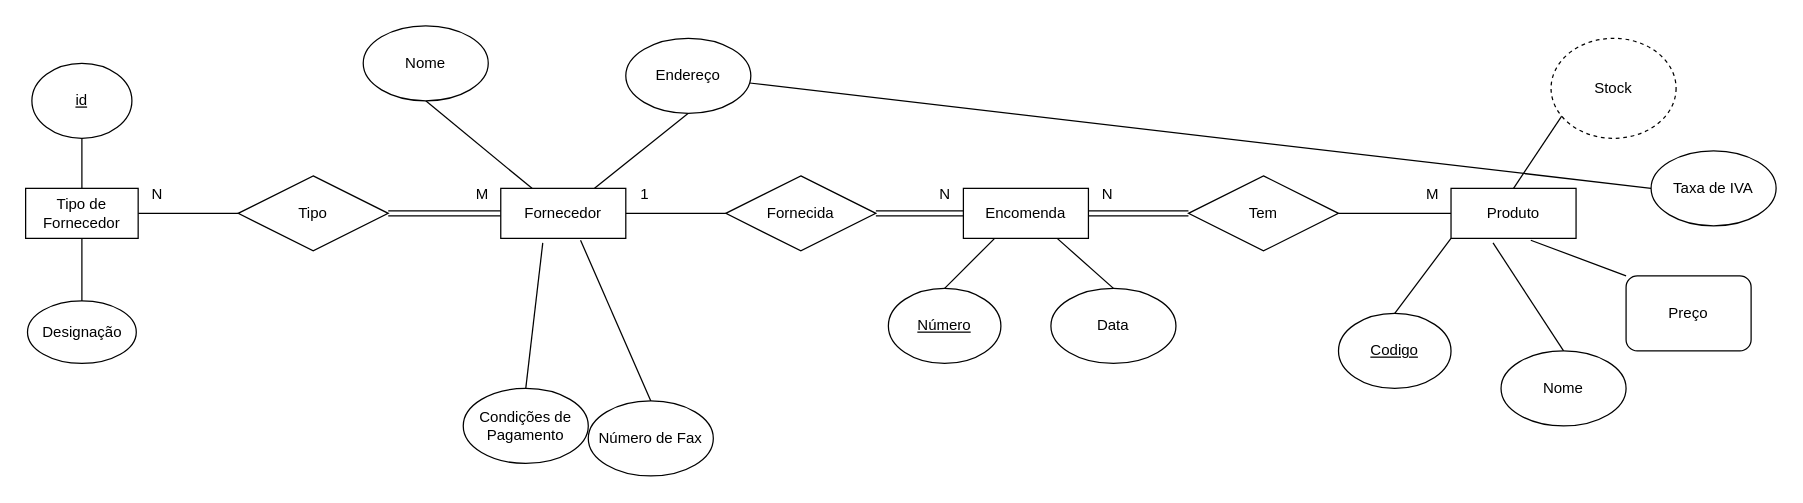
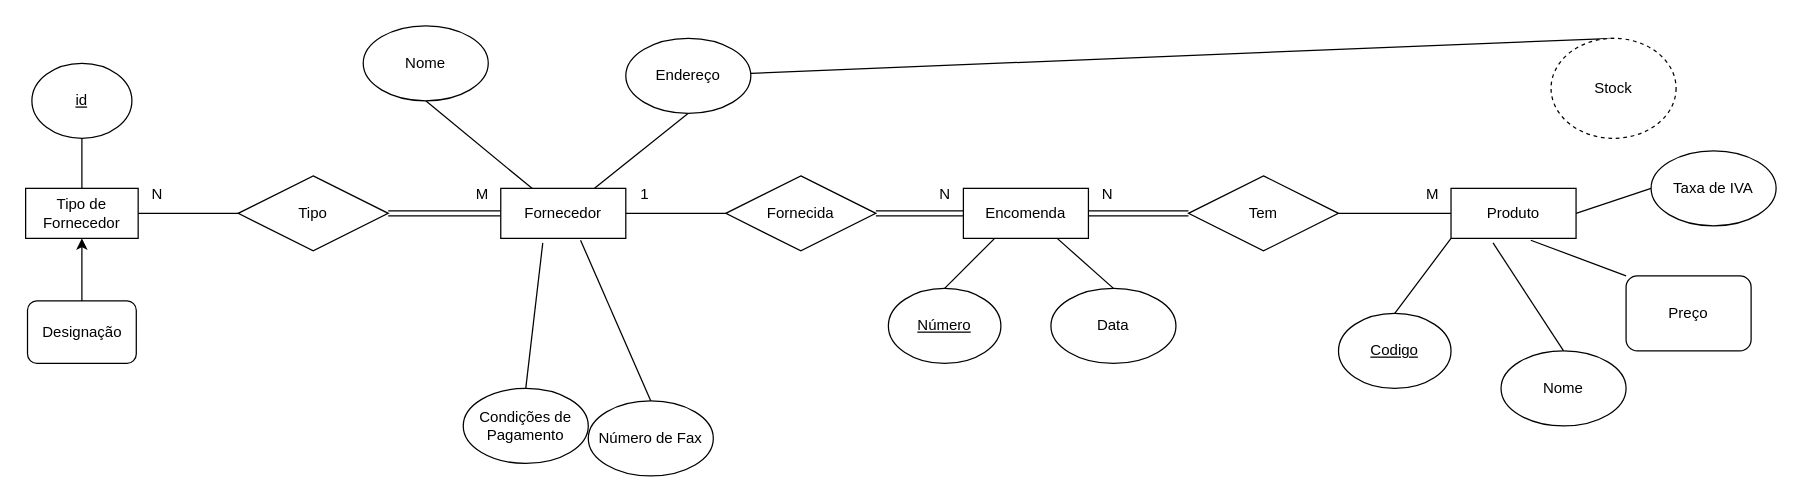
  <mxCell id="0" />
  <mxCell id="1" parent="0" />
  <mxCell id="2" value="" style="endArrow=none;html=1;rounded=0;entryX=0;entryY=1;entryDx=0;entryDy=0;exitX=0.5;exitY=0;exitDx=0;exitDy=0;" parent="1" source="6" target="32" edge="1"><mxGeometry width="50" height="50" relative="1" as="geometry"><mxPoint x="1130" y="250" as="sourcePoint" /><mxPoint x="1170" y="270" as="targetPoint" /></mxGeometry></mxCell>
  <mxCell id="3" value="" style="endArrow=none;html=1;rounded=0;entryX=0.336;entryY=1.09;entryDx=0;entryDy=0;entryPerimeter=0;exitX=0.5;exitY=0;exitDx=0;exitDy=0;" parent="1" source="7" target="32" edge="1"><mxGeometry width="50" height="50" relative="1" as="geometry"><mxPoint x="1230" y="380" as="sourcePoint" /><mxPoint x="1280" y="330" as="targetPoint" /></mxGeometry></mxCell>
  <mxCell id="4" value="" style="endArrow=none;html=1;rounded=0;entryX=0.638;entryY=1.037;entryDx=0;entryDy=0;entryPerimeter=0;exitX=0;exitY=0;exitDx=0;exitDy=0;" parent="1" source="8" target="32" edge="1"><mxGeometry width="50" height="50" relative="1" as="geometry"><mxPoint x="1330" y="320" as="sourcePoint" /><mxPoint x="1350" y="300" as="targetPoint" /></mxGeometry></mxCell>
- <mxCell id="5" value="" style="endArrow=none;html=1;rounded=0;exitX=0;exitY=0.5;exitDx=0;exitDy=0;" parent="1" source="9" target="15" edge="1"><mxGeometry width="50" height="50" relative="1" as="geometry"><mxPoint x="1380" y="280" as="sourcePoint" /><mxPoint x="1360.32" y="205.4" as="targetPoint" /></mxGeometry></mxCell>
+ <mxCell id="5" value="" style="endArrow=none;html=1;rounded=0;entryX=1;entryY=0.5;entryDx=0;entryDy=0;exitX=0;exitY=0.5;exitDx=0;exitDy=0;" parent="1" source="9" target="32" edge="1"><mxGeometry width="50" height="50" relative="1" as="geometry"><mxPoint x="1380" y="280" as="sourcePoint" /><mxPoint x="1360.32" y="205.4" as="targetPoint" /></mxGeometry></mxCell>
  <mxCell id="6" value="&lt;u&gt;Codigo&lt;/u&gt;" style="ellipse;whiteSpace=wrap;html=1;" parent="1" vertex="1"><mxGeometry x="1070" y="250" width="90" height="60" as="geometry" /></mxCell>
  <mxCell id="7" value="Nome" style="ellipse;whiteSpace=wrap;html=1;" parent="1" vertex="1"><mxGeometry x="1200" y="280" width="100" height="60" as="geometry" /></mxCell>
  <mxCell id="8" value="Preço" style="whiteSpace=wrap;html=1;rounded=1;" parent="1" vertex="1"><mxGeometry x="1300" y="220" width="100" height="60" as="geometry" /></mxCell>
  <mxCell id="9" value="Taxa de IVA" style="ellipse;whiteSpace=wrap;html=1;" parent="1" vertex="1"><mxGeometry x="1320" y="120" width="100" height="60" as="geometry" /></mxCell>
  <mxCell id="10" value="" style="endArrow=none;html=1;rounded=0;entryX=0.336;entryY=1.09;entryDx=0;entryDy=0;entryPerimeter=0;exitX=0.5;exitY=0;exitDx=0;exitDy=0;" parent="1" source="13" target="42" edge="1"><mxGeometry width="50" height="50" relative="1" as="geometry"><mxPoint x="400" y="380" as="sourcePoint" /><mxPoint x="450" y="330" as="targetPoint" /></mxGeometry></mxCell>
  <mxCell id="11" value="" style="endArrow=none;html=1;rounded=0;entryX=0.638;entryY=1.037;entryDx=0;entryDy=0;entryPerimeter=0;exitX=0.5;exitY=0;exitDx=0;exitDy=0;" parent="1" source="14" target="42" edge="1"><mxGeometry width="50" height="50" relative="1" as="geometry"><mxPoint x="500" y="320" as="sourcePoint" /><mxPoint x="520" y="300" as="targetPoint" /></mxGeometry></mxCell>
  <mxCell id="12" value="" style="endArrow=none;html=1;rounded=0;entryX=0.75;entryY=0;entryDx=0;entryDy=0;exitX=0.5;exitY=1;exitDx=0;exitDy=0;" parent="1" source="15" target="42" edge="1"><mxGeometry width="50" height="50" relative="1" as="geometry"><mxPoint x="550" y="280" as="sourcePoint" /><mxPoint x="530.32" y="205.4" as="targetPoint" /></mxGeometry></mxCell>
  <mxCell id="13" value="Condições de Pagamento" style="ellipse;whiteSpace=wrap;html=1;" parent="1" vertex="1"><mxGeometry x="370" y="310" width="100" height="60" as="geometry" /></mxCell>
  <mxCell id="14" value="Número de Fax" style="ellipse;whiteSpace=wrap;html=1;" parent="1" vertex="1"><mxGeometry x="470" y="320" width="100" height="60" as="geometry" /></mxCell>
  <mxCell id="15" value="Endereço" style="ellipse;whiteSpace=wrap;html=1;" parent="1" vertex="1"><mxGeometry x="500" y="30" width="100" height="60" as="geometry" /></mxCell>
  <mxCell id="16" value="" style="endArrow=none;html=1;rounded=0;entryX=0.25;entryY=0;entryDx=0;entryDy=0;exitX=0.5;exitY=1;exitDx=0;exitDy=0;" parent="1" source="17" target="42" edge="1"><mxGeometry width="50" height="50" relative="1" as="geometry"><mxPoint x="570" y="300" as="sourcePoint" /><mxPoint x="510" y="210" as="targetPoint" /></mxGeometry></mxCell>
  <mxCell id="17" value="Nome" style="ellipse;whiteSpace=wrap;html=1;" parent="1" vertex="1"><mxGeometry x="290" y="20" width="100" height="60" as="geometry" /></mxCell>
  <mxCell id="18" value="" style="endArrow=none;html=1;rounded=0;entryX=0.25;entryY=1;entryDx=0;entryDy=0;exitX=0.5;exitY=0;exitDx=0;exitDy=0;" parent="1" source="20" target="28" edge="1"><mxGeometry width="50" height="50" relative="1" as="geometry"><mxPoint x="790" y="250" as="sourcePoint" /><mxPoint x="830" y="270" as="targetPoint" /></mxGeometry></mxCell>
  <mxCell id="19" value="" style="endArrow=none;html=1;rounded=0;entryX=0.75;entryY=1;entryDx=0;entryDy=0;exitX=0.5;exitY=0;exitDx=0;exitDy=0;" parent="1" source="21" target="28" edge="1"><mxGeometry width="50" height="50" relative="1" as="geometry"><mxPoint x="890" y="380" as="sourcePoint" /><mxPoint x="940" y="330" as="targetPoint" /></mxGeometry></mxCell>
  <mxCell id="20" value="&lt;u&gt;Número&lt;/u&gt;" style="ellipse;whiteSpace=wrap;html=1;" parent="1" vertex="1"><mxGeometry x="710" y="230" width="90" height="60" as="geometry" /></mxCell>
  <mxCell id="21" value="Data" style="ellipse;whiteSpace=wrap;html=1;" parent="1" vertex="1"><mxGeometry x="840" y="230" width="100" height="60" as="geometry" /></mxCell>
  <mxCell id="22" value="" style="endArrow=none;html=1;rounded=0;exitX=1;exitY=0.5;exitDx=0;exitDy=0;entryX=0;entryY=0.5;entryDx=0;entryDy=0;" parent="1" source="42" target="34" edge="1"><mxGeometry width="50" height="50" relative="1" as="geometry"><mxPoint x="670" y="370" as="sourcePoint" /><mxPoint x="590" y="170" as="targetPoint" /></mxGeometry></mxCell>
  <mxCell id="23" value="" style="endArrow=none;html=1;rounded=0;exitX=1;exitY=0.5;exitDx=0;exitDy=0;entryX=0;entryY=0.5;entryDx=0;entryDy=0;" parent="1" source="35" target="32" edge="1"><mxGeometry width="50" height="50" relative="1" as="geometry"><mxPoint x="1060" y="170" as="sourcePoint" /><mxPoint x="1140" y="170" as="targetPoint" /></mxGeometry></mxCell>
- <mxCell id="24" value="" style="endArrow=none;html=1;rounded=0;entryX=0.5;entryY=0;entryDx=0;entryDy=0;exitX=0.5;exitY=0;exitDx=0;exitDy=0;" parent="1" source="25" target="32" edge="1"><mxGeometry width="50" height="50" relative="1" as="geometry"><mxPoint x="1225" y="115" as="sourcePoint" /><mxPoint x="1215" y="200" as="targetPoint" /></mxGeometry></mxCell>
+ <mxCell id="24" value="" style="endArrow=none;html=1;rounded=0;exitX=0.5;exitY=0;exitDx=0;exitDy=0;" parent="1" source="25" target="15" edge="1"><mxGeometry width="50" height="50" relative="1" as="geometry"><mxPoint x="1225" y="115" as="sourcePoint" /><mxPoint x="1215" y="200" as="targetPoint" /></mxGeometry></mxCell>
  <mxCell id="25" value="Stock" style="ellipse;whiteSpace=wrap;html=1;dashed=1;" parent="1" vertex="1"><mxGeometry x="1240" y="30" width="100" height="80" as="geometry" /></mxCell>
  <mxCell id="26" value="" style="group" parent="1" vertex="1" connectable="0"><mxGeometry x="740" y="140" width="160" height="50" as="geometry" /></mxCell>
  <mxCell id="27" value="" style="group" parent="26" vertex="1" connectable="0"><mxGeometry width="130" height="50" as="geometry" /></mxCell>
  <mxCell id="28" value="Encomenda" style="rounded=0;whiteSpace=wrap;html=1;" parent="27" vertex="1"><mxGeometry x="30" y="10" width="100" height="40" as="geometry" /></mxCell>
  <mxCell id="29" value="N" style="text;html=1;align=center;verticalAlign=middle;resizable=0;points=[];autosize=1;strokeColor=none;fillColor=none;" parent="27" vertex="1"><mxGeometry width="30" height="30" as="geometry" /></mxCell>
  <mxCell id="30" value="N" style="text;html=1;align=center;verticalAlign=middle;resizable=0;points=[];autosize=1;strokeColor=none;fillColor=none;" parent="26" vertex="1"><mxGeometry x="130" width="30" height="30" as="geometry" /></mxCell>
  <mxCell id="31" value="" style="group" parent="1" vertex="1" connectable="0"><mxGeometry x="1130" y="140" width="130" height="50" as="geometry" /></mxCell>
  <mxCell id="32" value="Produto" style="rounded=0;whiteSpace=wrap;html=1;" parent="31" vertex="1"><mxGeometry x="30" y="10" width="100" height="40" as="geometry" /></mxCell>
  <mxCell id="33" value="M" style="text;html=1;align=center;verticalAlign=middle;resizable=0;points=[];autosize=1;strokeColor=none;fillColor=none;" parent="31" vertex="1"><mxGeometry width="30" height="30" as="geometry" /></mxCell>
  <mxCell id="34" value="Fornecida" style="shape=rhombus;perimeter=rhombusPerimeter;whiteSpace=wrap;html=1;align=center;" parent="1" vertex="1"><mxGeometry x="580" y="140" width="120" height="60" as="geometry" /></mxCell>
  <mxCell id="35" value="Tem" style="shape=rhombus;perimeter=rhombusPerimeter;whiteSpace=wrap;html=1;align=center;" parent="1" vertex="1"><mxGeometry x="950" y="140" width="120" height="60" as="geometry" /></mxCell>
  <mxCell id="36" value="" style="shape=link;html=1;rounded=0;exitX=1;exitY=0.5;exitDx=0;exitDy=0;entryX=0;entryY=0.5;entryDx=0;entryDy=0;" parent="1" source="34" target="28" edge="1"><mxGeometry width="100" relative="1" as="geometry"><mxPoint x="700" y="80" as="sourcePoint" /><mxPoint x="800" y="80" as="targetPoint" /></mxGeometry></mxCell>
  <mxCell id="37" value="" style="shape=link;html=1;rounded=0;exitX=1;exitY=0.5;exitDx=0;exitDy=0;entryX=0;entryY=0.5;entryDx=0;entryDy=0;" parent="1" source="28" target="35" edge="1"><mxGeometry width="100" relative="1" as="geometry"><mxPoint x="880" y="170" as="sourcePoint" /><mxPoint x="950" y="170" as="targetPoint" /></mxGeometry></mxCell>
  <mxCell id="38" value="" style="shape=link;html=1;rounded=0;entryX=0;entryY=0.5;entryDx=0;entryDy=0;exitX=1;exitY=0.5;exitDx=0;exitDy=0;" parent="1" source="39" target="42" edge="1"><mxGeometry width="100" relative="1" as="geometry"><mxPoint x="300" y="240" as="sourcePoint" /><mxPoint x="350" y="164.33" as="targetPoint" /></mxGeometry></mxCell>
  <mxCell id="39" value="Tipo" style="shape=rhombus;perimeter=rhombusPerimeter;whiteSpace=wrap;html=1;align=center;" parent="1" vertex="1"><mxGeometry x="190" y="140" width="120" height="60" as="geometry" /></mxCell>
  <mxCell id="40" value="" style="group" parent="1" vertex="1" connectable="0"><mxGeometry x="370" y="140" width="160" height="50" as="geometry" /></mxCell>
  <mxCell id="41" value="" style="group" parent="40" vertex="1" connectable="0"><mxGeometry x="30" width="130" height="50" as="geometry" /></mxCell>
  <mxCell id="42" value="Fornecedor" style="rounded=0;whiteSpace=wrap;html=1;" parent="41" vertex="1"><mxGeometry y="10" width="100" height="40" as="geometry" /></mxCell>
  <mxCell id="43" value="1" style="text;html=1;align=center;verticalAlign=middle;resizable=0;points=[];autosize=1;strokeColor=none;fillColor=none;" parent="41" vertex="1"><mxGeometry x="100" width="30" height="30" as="geometry" /></mxCell>
  <mxCell id="44" value="M" style="text;html=1;align=center;verticalAlign=middle;resizable=0;points=[];autosize=1;strokeColor=none;fillColor=none;" parent="40" vertex="1"><mxGeometry width="30" height="30" as="geometry" /></mxCell>
  <mxCell id="45" value="" style="endArrow=none;html=1;rounded=0;entryX=0;entryY=0.5;entryDx=0;entryDy=0;exitX=1;exitY=0.5;exitDx=0;exitDy=0;" parent="1" source="51" target="39" edge="1"><mxGeometry width="50" height="50" relative="1" as="geometry"><mxPoint x="350" y="90" as="sourcePoint" /><mxPoint x="435" y="160" as="targetPoint" /></mxGeometry></mxCell>
- <mxCell id="46" value="Designação" style="ellipse;whiteSpace=wrap;html=1;" parent="1" vertex="1"><mxGeometry x="21.5" y="240" width="87" height="50" as="geometry" /></mxCell>
+ <mxCell id="46" value="Designação" style="whiteSpace=wrap;html=1;rounded=1;" parent="1" vertex="1"><mxGeometry x="21.5" y="240" width="87" height="50" as="geometry" /></mxCell>
  <mxCell id="47" value="&lt;u&gt;id&lt;/u&gt;" style="ellipse;whiteSpace=wrap;html=1;" parent="1" vertex="1"><mxGeometry x="25" y="50" width="80" height="60" as="geometry" /></mxCell>
  <mxCell id="48" value="" style="endArrow=none;html=1;rounded=0;entryX=0.5;entryY=0;entryDx=0;entryDy=0;exitX=0.5;exitY=1;exitDx=0;exitDy=0;" parent="1" source="47" target="51" edge="1"><mxGeometry width="50" height="50" relative="1" as="geometry"><mxPoint x="0" y="50" as="sourcePoint" /><mxPoint x="190" y="78.67" as="targetPoint" /></mxGeometry></mxCell>
- <mxCell id="49" value="" style="endArrow=none;html=1;rounded=0;entryX=0.5;entryY=1;entryDx=0;entryDy=0;exitX=0.5;exitY=0;exitDx=0;exitDy=0;" parent="1" source="46" target="51" edge="1"><mxGeometry width="50" height="50" relative="1" as="geometry"><mxPoint x="80" y="190" as="sourcePoint" /><mxPoint x="210" y="190" as="targetPoint" /></mxGeometry></mxCell>
+ <mxCell id="49" value="" style="endArrow=classic;html=1;rounded=0;entryX=0.5;entryY=1;entryDx=0;entryDy=0;exitX=0.5;exitY=0;exitDx=0;exitDy=0;" parent="1" source="46" target="51" edge="1"><mxGeometry width="50" height="50" relative="1" as="geometry"><mxPoint x="80" y="190" as="sourcePoint" /><mxPoint x="210" y="190" as="targetPoint" /></mxGeometry></mxCell>
  <mxCell id="50" value="" style="group" parent="1" vertex="1" connectable="0"><mxGeometry x="20" y="140" width="120" height="50" as="geometry" /></mxCell>
  <mxCell id="51" value="Tipo de Fornecedor" style="rounded=0;whiteSpace=wrap;html=1;" parent="50" vertex="1"><mxGeometry y="10" width="90" height="40" as="geometry" /></mxCell>
  <mxCell id="52" value="N" style="text;html=1;align=center;verticalAlign=middle;resizable=0;points=[];autosize=1;strokeColor=none;fillColor=none;" parent="50" vertex="1"><mxGeometry x="90" width="30" height="30" as="geometry" /></mxCell>
